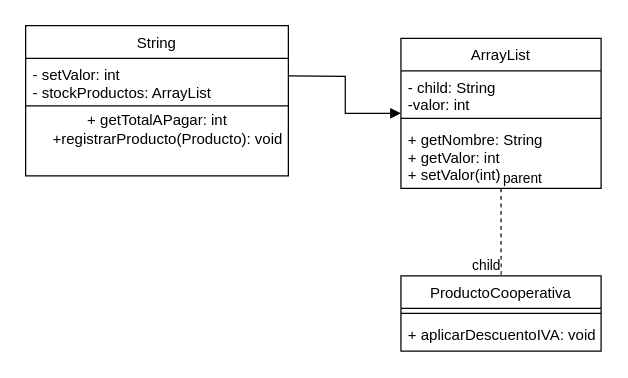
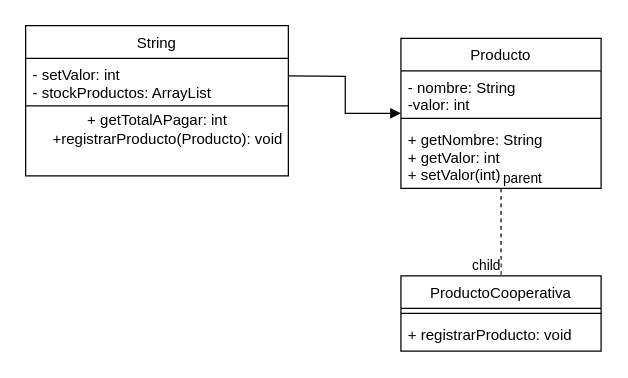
  <mxCell id="0" />
  <mxCell id="1" parent="0" />
  <mxCell id="2" value="String" style="swimlane;fontStyle=0;align=center;verticalAlign=top;childLayout=stackLayout;horizontal=1;startSize=26;horizontalStack=0;resizeParent=1;resizeLast=0;collapsible=1;marginBottom=0;rounded=0;shadow=0;strokeWidth=1;" parent="1" vertex="1"><mxGeometry x="20" y="20" width="210" height="120" as="geometry"><mxRectangle x="230" y="140" width="160" height="26" as="alternateBounds" /></mxGeometry></mxCell>
  <mxCell id="3" value="- setValor: int&#10;- stockProductos: ArrayList" style="text;align=left;verticalAlign=top;spacingLeft=4;spacingRight=4;overflow=hidden;rotatable=0;points=[[0,0.5],[1,0.5]];portConstraint=eastwest;" parent="2" vertex="1"><mxGeometry y="26" width="210" height="34" as="geometry" /></mxCell>
  <mxCell id="4" value="" style="line;html=1;strokeWidth=1;align=left;verticalAlign=middle;spacingTop=-1;spacingLeft=3;spacingRight=3;rotatable=0;labelPosition=right;points=[];portConstraint=eastwest;" parent="2" vertex="1"><mxGeometry y="60" width="210" height="8" as="geometry" /></mxCell>
  <mxCell id="5" value="+ getTotalAPagar: int&lt;br&gt;&amp;nbsp; &amp;nbsp; &amp;nbsp;+registrarProducto(Producto): void" style="text;html=1;align=center;verticalAlign=middle;resizable=0;points=[];autosize=1;strokeColor=none;" vertex="1" parent="2"><mxGeometry y="68" width="210" height="30" as="geometry" /></mxCell>
- <mxCell id="6" value="ArrayList" style="swimlane;fontStyle=0;align=center;verticalAlign=top;childLayout=stackLayout;horizontal=1;startSize=26;horizontalStack=0;resizeParent=1;resizeParentMax=0;resizeLast=0;collapsible=1;marginBottom=0;" vertex="1" parent="1"><mxGeometry x="320" y="30" width="160" height="120" as="geometry" /></mxCell>
- <mxCell id="7" value="- child: String&#10;-valor: int" style="text;strokeColor=none;fillColor=none;align=left;verticalAlign=top;spacingLeft=4;spacingRight=4;overflow=hidden;rotatable=0;points=[[0,0.5],[1,0.5]];portConstraint=eastwest;fontStyle=0" vertex="1" parent="6"><mxGeometry y="26" width="160" height="34" as="geometry" /></mxCell>
+ <mxCell id="6" value="Producto" style="swimlane;fontStyle=0;align=center;verticalAlign=top;childLayout=stackLayout;horizontal=1;startSize=26;horizontalStack=0;resizeParent=1;resizeParentMax=0;resizeLast=0;collapsible=1;marginBottom=0;" vertex="1" parent="1"><mxGeometry x="320" y="30" width="160" height="120" as="geometry" /></mxCell>
+ <mxCell id="7" value="- nombre: String&#10;-valor: int" style="text;strokeColor=none;fillColor=none;align=left;verticalAlign=top;spacingLeft=4;spacingRight=4;overflow=hidden;rotatable=0;points=[[0,0.5],[1,0.5]];portConstraint=eastwest;fontStyle=0" vertex="1" parent="6"><mxGeometry y="26" width="160" height="34" as="geometry" /></mxCell>
  <mxCell id="8" value="" style="line;strokeWidth=1;fillColor=none;align=left;verticalAlign=middle;spacingTop=-1;spacingLeft=3;spacingRight=3;rotatable=0;labelPosition=right;points=[];portConstraint=eastwest;" vertex="1" parent="6"><mxGeometry y="60" width="160" height="8" as="geometry" /></mxCell>
  <mxCell id="9" value="+ getNombre: String&#10;+ getValor: int&#10;+ setValor(int)" style="text;strokeColor=none;fillColor=none;align=left;verticalAlign=top;spacingLeft=4;spacingRight=4;overflow=hidden;rotatable=0;points=[[0,0.5],[1,0.5]];portConstraint=eastwest;fontStyle=0" vertex="1" parent="6"><mxGeometry y="68" width="160" height="52" as="geometry" /></mxCell>
  <mxCell id="10" value="" style="html=1;verticalAlign=bottom;endArrow=block;rounded=0;edgeStyle=orthogonalEdgeStyle;" edge="1" parent="1" target="6"><mxGeometry x="-0.25" y="-20" width="80" relative="1" as="geometry"><mxPoint x="230" y="60" as="sourcePoint" /><mxPoint x="310" y="60" as="targetPoint" /><Array as="points" /><mxPoint x="20" y="-20" as="offset" /></mxGeometry></mxCell>
  <mxCell id="11" value="ProductoCooperativa" style="swimlane;fontStyle=0;align=center;verticalAlign=top;childLayout=stackLayout;horizontal=1;startSize=26;horizontalStack=0;resizeParent=1;resizeParentMax=0;resizeLast=0;collapsible=1;marginBottom=0;" vertex="1" parent="1"><mxGeometry x="320" y="220" width="160" height="60" as="geometry" /></mxCell>
  <mxCell id="12" value="" style="line;strokeWidth=1;fillColor=none;align=left;verticalAlign=middle;spacingTop=-1;spacingLeft=3;spacingRight=3;rotatable=0;labelPosition=right;points=[];portConstraint=eastwest;" vertex="1" parent="11"><mxGeometry y="26" width="160" height="8" as="geometry" /></mxCell>
- <mxCell id="13" value="+ aplicarDescuentoIVA: void" style="text;strokeColor=none;fillColor=none;align=left;verticalAlign=top;spacingLeft=4;spacingRight=4;overflow=hidden;rotatable=0;points=[[0,0.5],[1,0.5]];portConstraint=eastwest;" vertex="1" parent="11"><mxGeometry y="34" width="160" height="26" as="geometry" /></mxCell>
+ <mxCell id="13" value="+ registrarProducto: void" style="text;strokeColor=none;fillColor=none;align=left;verticalAlign=top;spacingLeft=4;spacingRight=4;overflow=hidden;rotatable=0;points=[[0,0.5],[1,0.5]];portConstraint=eastwest;" vertex="1" parent="11"><mxGeometry y="34" width="160" height="26" as="geometry" /></mxCell>
  <mxCell id="14" value="" style="endArrow=none;html=1;edgeStyle=orthogonalEdgeStyle;rounded=0;entryX=0.5;entryY=0;entryDx=0;entryDy=0;dashed=1;" edge="1" parent="1" source="6" target="11"><mxGeometry relative="1" as="geometry"><mxPoint x="310" y="190" as="sourcePoint" /><mxPoint x="400" y="220" as="targetPoint" /></mxGeometry></mxCell>
  <mxCell id="15" value="parent" style="edgeLabel;resizable=0;html=1;align=left;verticalAlign=bottom;" connectable="0" vertex="1" parent="14"><mxGeometry x="-1" relative="1" as="geometry" /></mxCell>
  <mxCell id="16" value="child" style="edgeLabel;resizable=0;html=1;align=right;verticalAlign=bottom;" connectable="0" vertex="1" parent="14"><mxGeometry x="1" relative="1" as="geometry" /></mxCell>
